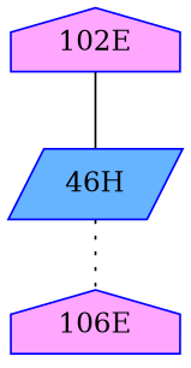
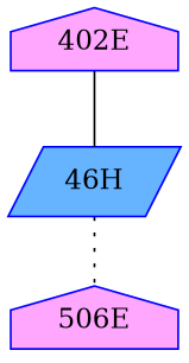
  graph {
    node [color=blue fillcolor="#FFA6FF" shape=house style=radial]
    edge [penwidth=1]
    n1 [fillcolor="#66B3FF" label="46H" shape=parallelogram]
-   "102E"
-   "106E"
+   "102E" [label="402E"]
+   "106E" [label="506E"]
    n1 -- "106E" [style=dotted]
    "102E" -- n1 [style=solid]
  }
